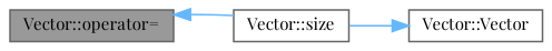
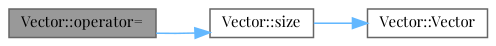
  digraph {
    fontname="Playfair Display"
    rankdir=LR
    node [color=grey40 fillcolor=white fontname="Playfair Display" fontsize=10 shape=box style=filled]
    edge [color=steelblue1 fontname="Playfair Display" fontsize=10 labelfontname=Helvetica labelfontsize=10 style=solid]
    n1 [color=gray40 fillcolor=grey60 fontcolor=black height=0.2 label="Vector::operator=" width=0.4]
    n2 [height=0.2 label="Vector::size" width=0.4]
    n3 [height=0.2 label="Vector::Vector" width=0.4]
-   n2 -> n1
+   n1 -> n2
    n2 -> n3
  }
